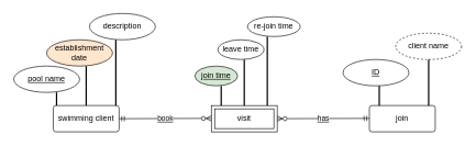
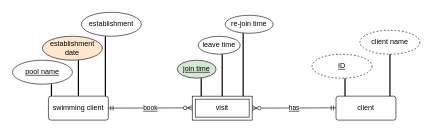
  <mxCell id="0" />
  <mxCell id="1" parent="0" />
  <mxCell id="2" value="swimming client" style="rounded=1;arcSize=10;whiteSpace=wrap;html=1;align=center;" vertex="1" parent="1"><mxGeometry x="80" y="160" width="100" height="40" as="geometry" /></mxCell>
  <mxCell id="3" value="visit" style="shape=ext;margin=3;double=1;whiteSpace=wrap;html=1;align=center;" vertex="1" parent="1"><mxGeometry x="320" y="160" width="100" height="40" as="geometry" /></mxCell>
- <mxCell id="4" value="join" style="rounded=1;arcSize=10;whiteSpace=wrap;html=1;align=center;" vertex="1" parent="1"><mxGeometry x="560" y="160" width="100" height="40" as="geometry" /></mxCell>
+ <mxCell id="4" value="client" style="rounded=1;arcSize=10;whiteSpace=wrap;html=1;align=center;" vertex="1" parent="1"><mxGeometry x="560" y="160" width="100" height="40" as="geometry" /></mxCell>
  <mxCell id="5" value="join time" style="ellipse;whiteSpace=wrap;html=1;align=center;fontStyle=4;fillColor=#d5e8d4;" vertex="1" parent="1"><mxGeometry x="295" y="100" width="65" height="30" as="geometry" /></mxCell>
- <mxCell id="6" value="description" style="ellipse;whiteSpace=wrap;html=1;align=center;" vertex="1" parent="1"><mxGeometry x="135" y="20" width="100" height="40" as="geometry" /></mxCell>
+ <mxCell id="6" value="establishment" style="ellipse;whiteSpace=wrap;html=1;align=center;" vertex="1" parent="1"><mxGeometry x="135" y="20" width="100" height="40" as="geometry" /></mxCell>
  <mxCell id="7" value="establishment date" style="ellipse;whiteSpace=wrap;html=1;align=center;fillColor=#ffe6cc;" vertex="1" parent="1"><mxGeometry x="70" y="60" width="100" height="40" as="geometry" /></mxCell>
  <mxCell id="8" value="pool name" style="ellipse;whiteSpace=wrap;html=1;align=center;fontStyle=4" vertex="1" parent="1"><mxGeometry x="20" y="100" width="100" height="40" as="geometry" /></mxCell>
  <mxCell id="9" value="client name" style="ellipse;whiteSpace=wrap;html=1;align=center;dashed=1;" vertex="1" parent="1"><mxGeometry x="600" y="50" width="100" height="40" as="geometry" /></mxCell>
- <mxCell id="10" value="ID" style="ellipse;whiteSpace=wrap;html=1;align=center;fontStyle=4" vertex="1" parent="1"><mxGeometry x="520" y="90" width="100" height="40" as="geometry" /></mxCell>
+ <mxCell id="10" value="ID" style="ellipse;whiteSpace=wrap;html=1;align=center;fontStyle=4;dashed=1;" vertex="1" parent="1"><mxGeometry x="520" y="90" width="100" height="40" as="geometry" /></mxCell>
  <mxCell id="11" value="" style="endArrow=ERmandOne;html=1;rounded=0;exitX=1;exitY=0.5;exitDx=0;exitDy=0;startArrow=ERzeroToMany;startFill=0;endFill=0;" edge="1" parent="1" source="3"><mxGeometry relative="1" as="geometry"><mxPoint x="460" y="179.5" as="sourcePoint" /><mxPoint x="560" y="179.5" as="targetPoint" /></mxGeometry></mxCell>
  <mxCell id="12" value="has" style="edgeLabel;resizable=0;html=1;align=center;verticalAlign=middle;fontStyle=4" connectable="0" vertex="1" parent="11"><mxGeometry relative="1" as="geometry" /></mxCell>
  <mxCell id="13" value="" style="endArrow=ERzeroToMany;html=1;rounded=0;exitX=1;exitY=0.5;exitDx=0;exitDy=0;startArrow=ERmandOne;startFill=0;endFill=0;" edge="1" parent="1" source="2"><mxGeometry relative="1" as="geometry"><mxPoint x="220" y="179.5" as="sourcePoint" /><mxPoint x="320" y="179.5" as="targetPoint" /></mxGeometry></mxCell>
  <mxCell id="14" value="book" style="edgeLabel;resizable=0;html=1;align=center;verticalAlign=middle;fontStyle=4" connectable="0" vertex="1" parent="13"><mxGeometry relative="1" as="geometry" /></mxCell>
  <mxCell id="15" value="" style="line;strokeWidth=2;direction=south;html=1;" vertex="1" parent="1"><mxGeometry x="330" y="130" width="10" height="30" as="geometry" /></mxCell>
  <mxCell id="16" value="" style="line;strokeWidth=2;direction=south;html=1;" vertex="1" parent="1"><mxGeometry x="570" y="130" width="10" height="30" as="geometry" /></mxCell>
  <mxCell id="17" value="" style="line;strokeWidth=2;direction=south;html=1;" vertex="1" parent="1"><mxGeometry x="645" y="90" width="10" height="70" as="geometry" /></mxCell>
  <mxCell id="18" value="" style="line;strokeWidth=2;direction=south;html=1;" vertex="1" parent="1"><mxGeometry x="170" y="60" width="10" height="100" as="geometry" /></mxCell>
  <mxCell id="19" value="" style="line;strokeWidth=2;direction=south;html=1;" vertex="1" parent="1"><mxGeometry x="125" y="100" width="10" height="60" as="geometry" /></mxCell>
  <mxCell id="20" value="" style="line;strokeWidth=2;direction=south;html=1;" vertex="1" parent="1"><mxGeometry x="80" y="140" width="10" height="20" as="geometry" /></mxCell>
  <mxCell id="21" value="leave time" style="ellipse;whiteSpace=wrap;html=1;align=center;" vertex="1" parent="1"><mxGeometry x="330" y="60" width="70" height="30" as="geometry" /></mxCell>
  <mxCell id="22" value="" style="line;strokeWidth=2;direction=south;html=1;" vertex="1" parent="1"><mxGeometry x="365" y="90" width="10" height="70" as="geometry" /></mxCell>
  <mxCell id="23" value="re-join time" style="ellipse;whiteSpace=wrap;html=1;align=center;" vertex="1" parent="1"><mxGeometry x="375" y="25" width="80" height="30" as="geometry" /></mxCell>
  <mxCell id="24" value="" style="line;strokeWidth=2;direction=south;html=1;" vertex="1" parent="1"><mxGeometry x="400" y="55" width="10" height="105" as="geometry" /></mxCell>
